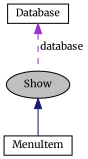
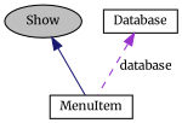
  digraph {
    fontname=Merriweather
    node [color=black fillcolor=white fontname=Merriweather fontsize=10 shape=box style=filled]
    edge [dir=back fontname=Merriweather fontsize=10 labelfontname=Helvetica labelfontsize=10]
    n1 [fillcolor=grey75 fontcolor=black height=0.2 label=Show shape=ellipse width=0.4]
    n2 [height=0.2 label=MenuItem width=0.4]
    n3 [height=0.2 label=Database width=0.4]
    n1 -> n2 [color=midnightblue style=solid]
-   n3 -> n1 [color=darkorchid3 label=" database" style=dashed]
+   n3 -> n2 [color=darkorchid3 label=" database" style=dashed]
  }
